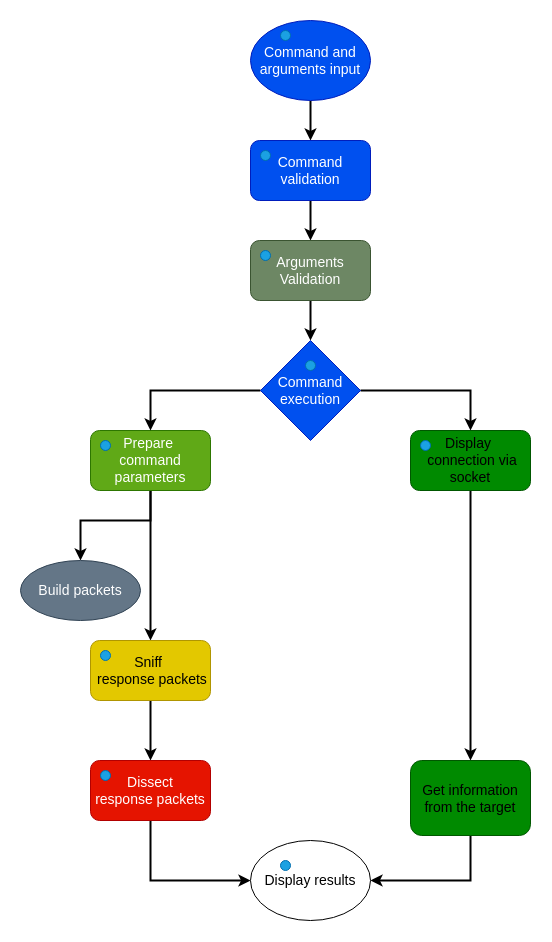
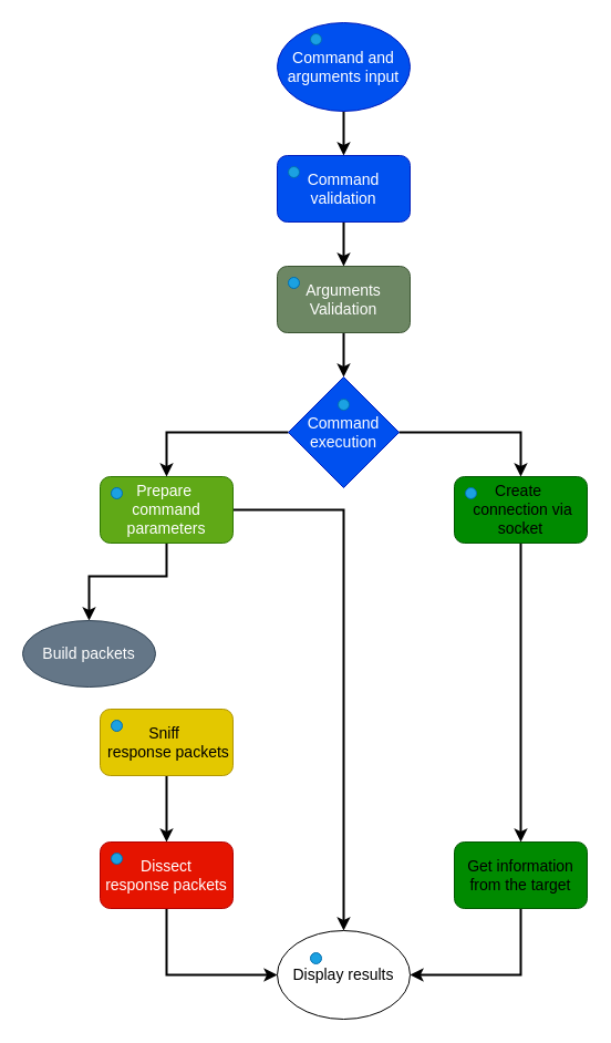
  <mxCell id="0" />
  <mxCell id="1" parent="0" />
  <mxCell id="2" value="" style="edgeStyle=orthogonalEdgeStyle;rounded=0;orthogonalLoop=1;jettySize=auto;html=1;fontSize=14;labelBorderColor=default;strokeWidth=2;strokeColor=light-dark(#000000,#999999);" edge="1" parent="1" source="3" target="5"><mxGeometry relative="1" as="geometry" /></mxCell>
  <mxCell id="3" value="Command and arguments input" style="ellipse;whiteSpace=wrap;html=1;fontSize=14;fillColor=#0050ef;fontColor=light-dark(#FFFFFF,#FFFFFF);strokeColor=#001DBC;gradientColor=none;shadow=0;labelBackgroundColor=none;labelBorderColor=none;textShadow=0;" vertex="1" parent="1"><mxGeometry x="250" y="20" width="120" height="80" as="geometry" /></mxCell>
  <mxCell id="4" value="" style="edgeStyle=orthogonalEdgeStyle;rounded=0;orthogonalLoop=1;jettySize=auto;html=1;fontSize=14;strokeWidth=2;strokeColor=light-dark(#000000,#999999);" edge="1" parent="1" source="5" target="7"><mxGeometry relative="1" as="geometry" /></mxCell>
  <mxCell id="5" value="Command validation" style="rounded=1;whiteSpace=wrap;html=1;fontSize=14;fillColor=#0050ef;fontColor=light-dark(#FFFFFF,#FFFFFF);strokeColor=#001DBC;" vertex="1" parent="1"><mxGeometry x="250" y="140" width="120" height="60" as="geometry" /></mxCell>
  <mxCell id="6" value="" style="edgeStyle=orthogonalEdgeStyle;rounded=0;orthogonalLoop=1;jettySize=auto;html=1;fontSize=14;strokeWidth=2;strokeColor=light-dark(#000000,#999999);" edge="1" parent="1" source="7" target="13"><mxGeometry relative="1" as="geometry" /></mxCell>
  <mxCell id="7" value="Arguments Validation" style="rounded=1;whiteSpace=wrap;html=1;fontSize=14;fillColor=#6d8764;fontColor=light-dark(#FFFFFF,#FFFFFF);strokeColor=#3A5431;" vertex="1" parent="1"><mxGeometry x="250" y="240" width="120" height="60" as="geometry" /></mxCell>
- <mxCell id="8" style="edgeStyle=orthogonalEdgeStyle;rounded=0;orthogonalLoop=1;jettySize=auto;html=1;entryX=0.5;entryY=0;entryDx=0;entryDy=0;fontSize=14;strokeWidth=2;strokeColor=light-dark(#000000,#999999);" edge="1" parent="1" source="10" target="18"><mxGeometry relative="1" as="geometry" /></mxCell>
+ <mxCell id="8" style="edgeStyle=orthogonalEdgeStyle;rounded=0;orthogonalLoop=1;jettySize=auto;html=1;fontSize=14;strokeWidth=2;strokeColor=light-dark(#000000,#999999);" edge="1" parent="1" source="10" target="14"><mxGeometry relative="1" as="geometry" /></mxCell>
  <mxCell id="9" style="edgeStyle=orthogonalEdgeStyle;rounded=0;orthogonalLoop=1;jettySize=auto;html=1;entryX=0.5;entryY=0;entryDx=0;entryDy=0;fontSize=14;strokeWidth=2;strokeColor=light-dark(#000000,#999999);" edge="1" parent="1" source="10" target="19"><mxGeometry relative="1" as="geometry"><Array as="points"><mxPoint x="150" y="520" /><mxPoint x="80" y="520" /></Array></mxGeometry></mxCell>
  <mxCell id="10" value="Prepare&amp;nbsp; command parameters" style="rounded=1;whiteSpace=wrap;html=1;fontSize=14;fillColor=#60a917;strokeColor=#2D7600;fontColor=light-dark(#FFFFFF,#FFFFFF);" vertex="1" parent="1"><mxGeometry x="90" y="430" width="120" height="60" as="geometry" /></mxCell>
  <mxCell id="11" style="edgeStyle=orthogonalEdgeStyle;rounded=0;orthogonalLoop=1;jettySize=auto;html=1;entryX=0.5;entryY=0;entryDx=0;entryDy=0;fontSize=14;strokeColor=light-dark(#000000,#999999);strokeWidth=2;" edge="1" parent="1" source="13" target="16"><mxGeometry relative="1" as="geometry" /></mxCell>
  <mxCell id="12" style="edgeStyle=orthogonalEdgeStyle;rounded=0;orthogonalLoop=1;jettySize=auto;html=1;entryX=0.5;entryY=0;entryDx=0;entryDy=0;fontSize=14;strokeWidth=2;strokeColor=light-dark(#000000,#999999);" edge="1" parent="1" source="13" target="10"><mxGeometry relative="1" as="geometry" /></mxCell>
  <mxCell id="13" value="Command execution" style="rhombus;whiteSpace=wrap;html=1;fontSize=14;fontColor=light-dark(#FFFFFF,#FFFFFF);fillColor=#0050ef;strokeColor=#001DBC;" vertex="1" parent="1"><mxGeometry x="260" y="340" width="100" height="100" as="geometry" /></mxCell>
  <mxCell id="14" value="Display results" style="ellipse;whiteSpace=wrap;html=1;fontSize=14;" vertex="1" parent="1"><mxGeometry x="250" y="840" width="120" height="80" as="geometry" /></mxCell>
  <mxCell id="15" style="edgeStyle=orthogonalEdgeStyle;rounded=0;orthogonalLoop=1;jettySize=auto;html=1;entryX=0.5;entryY=0;entryDx=0;entryDy=0;fontSize=14;strokeWidth=2;strokeColor=light-dark(#000000,#999999);" edge="1" parent="1" source="16" target="23"><mxGeometry relative="1" as="geometry" /></mxCell>
- <mxCell id="16" value="Display&amp;nbsp; &amp;nbsp;connection via socket" style="rounded=1;whiteSpace=wrap;html=1;fontSize=14;fillColor=#008a00;fontColor=default;strokeColor=#005700;" vertex="1" parent="1"><mxGeometry x="410" y="430" width="120" height="60" as="geometry" /></mxCell>
+ <mxCell id="16" value="Create&amp;nbsp; &amp;nbsp;connection via socket" style="rounded=1;whiteSpace=wrap;html=1;fontSize=14;fillColor=#008a00;fontColor=default;strokeColor=#005700;" vertex="1" parent="1"><mxGeometry x="410" y="430" width="120" height="60" as="geometry" /></mxCell>
  <mxCell id="17" style="edgeStyle=orthogonalEdgeStyle;rounded=0;orthogonalLoop=1;jettySize=auto;html=1;entryX=0.5;entryY=0;entryDx=0;entryDy=0;fontSize=14;strokeColor=light-dark(#000000,#999999);strokeWidth=2;" edge="1" parent="1" source="18" target="21"><mxGeometry relative="1" as="geometry" /></mxCell>
  <mxCell id="18" value="&amp;nbsp; &amp;nbsp; &amp;nbsp; Sniff&amp;nbsp; &amp;nbsp; &amp;nbsp; &amp;nbsp; &amp;nbsp;response packets" style="rounded=1;whiteSpace=wrap;html=1;fontSize=14;fillColor=#e3c800;fontColor=#000000;strokeColor=#B09500;" vertex="1" parent="1"><mxGeometry x="90" y="640" width="120" height="60" as="geometry" /></mxCell>
  <mxCell id="19" value="Build packets" style="ellipse;whiteSpace=wrap;html=1;fontSize=14;fillColor=#647687;fontColor=light-dark(#FFFFFF,#FFFFFF);strokeColor=#314354;" vertex="1" parent="1"><mxGeometry x="20" y="560" width="120" height="60" as="geometry" /></mxCell>
  <mxCell id="20" style="edgeStyle=orthogonalEdgeStyle;rounded=0;orthogonalLoop=1;jettySize=auto;html=1;entryX=0;entryY=0.5;entryDx=0;entryDy=0;fontSize=14;strokeWidth=2;strokeColor=light-dark(#000000,#999999);" edge="1" parent="1" source="21" target="14"><mxGeometry relative="1" as="geometry"><Array as="points"><mxPoint x="150" y="880" /></Array></mxGeometry></mxCell>
  <mxCell id="21" value="&amp;nbsp; &amp;nbsp;Dissect&amp;nbsp; &amp;nbsp; response packets" style="rounded=1;whiteSpace=wrap;html=1;fontSize=14;fillColor=light-dark(#E51400,#CC0000);fontColor=light-dark(#FFFFFF,#FFFFFF);strokeColor=#B20000;" vertex="1" parent="1"><mxGeometry x="90" y="760" width="120" height="60" as="geometry" /></mxCell>
  <mxCell id="22" style="edgeStyle=orthogonalEdgeStyle;rounded=0;orthogonalLoop=1;jettySize=auto;html=1;entryX=1;entryY=0.5;entryDx=0;entryDy=0;fontSize=14;strokeWidth=2;strokeColor=light-dark(#000000,#999999);" edge="1" parent="1" source="23" target="14"><mxGeometry relative="1" as="geometry"><Array as="points"><mxPoint x="470" y="880" /></Array></mxGeometry></mxCell>
- <mxCell id="23" value="Get information from the target" style="rounded=1;whiteSpace=wrap;html=1;fontSize=14;fillColor=#008a00;fontColor=default;strokeColor=#005700;" vertex="1" parent="1"><mxGeometry x="410" y="760" width="120" height="75" as="geometry" /></mxCell>
+ <mxCell id="23" value="Get information from the target" style="rounded=1;whiteSpace=wrap;html=1;fontSize=14;fillColor=#008a00;fontColor=default;strokeColor=#005700;" vertex="1" parent="1"><mxGeometry x="410" y="760" width="120" height="60" as="geometry" /></mxCell>
  <mxCell id="24" value="" style="ellipse;whiteSpace=wrap;html=1;aspect=fixed;fillColor=light-dark(#1BA1E2,#0000FF);fontColor=#ffffff;strokeColor=#006EAF;" vertex="1" parent="1"><mxGeometry x="280" y="30" width="10" height="10" as="geometry" /></mxCell>
  <mxCell id="25" value="" style="ellipse;whiteSpace=wrap;html=1;aspect=fixed;fillColor=light-dark(#1BA1E2,#0000FF);fontColor=#ffffff;strokeColor=#006EAF;" vertex="1" parent="1"><mxGeometry x="260" y="150" width="10" height="10" as="geometry" /></mxCell>
  <mxCell id="26" value="" style="ellipse;whiteSpace=wrap;html=1;aspect=fixed;fillColor=light-dark(#1BA1E2,#0000FF);fontColor=#ffffff;strokeColor=#006EAF;" vertex="1" parent="1"><mxGeometry x="260" y="250" width="10" height="10" as="geometry" /></mxCell>
  <mxCell id="27" value="" style="ellipse;whiteSpace=wrap;html=1;aspect=fixed;fillColor=light-dark(#1BA1E2,#0000FF);fontColor=#ffffff;strokeColor=#006EAF;" vertex="1" parent="1"><mxGeometry x="305" y="360" width="10" height="10" as="geometry" /></mxCell>
  <mxCell id="28" value="" style="ellipse;whiteSpace=wrap;html=1;aspect=fixed;fillColor=light-dark(#1BA1E2,#0000FF);fontColor=#ffffff;strokeColor=#006EAF;" vertex="1" parent="1"><mxGeometry x="100" y="440" width="10" height="10" as="geometry" /></mxCell>
  <mxCell id="29" value="" style="ellipse;whiteSpace=wrap;html=1;aspect=fixed;fillColor=light-dark(#1BA1E2,#0000FF);fontColor=#ffffff;strokeColor=#006EAF;" vertex="1" parent="1"><mxGeometry x="420" y="440" width="10" height="10" as="geometry" /></mxCell>
  <mxCell id="30" value="" style="ellipse;whiteSpace=wrap;html=1;aspect=fixed;fillColor=light-dark(#1BA1E2,#0000FF);fontColor=#ffffff;strokeColor=#006EAF;" vertex="1" parent="1"><mxGeometry x="100" y="650" width="10" height="10" as="geometry" /></mxCell>
  <mxCell id="31" value="" style="ellipse;whiteSpace=wrap;html=1;aspect=fixed;fillColor=light-dark(#1BA1E2,#0000FF);fontColor=#ffffff;strokeColor=#006EAF;" vertex="1" parent="1"><mxGeometry x="100" y="770" width="10" height="10" as="geometry" /></mxCell>
  <mxCell id="32" value="" style="ellipse;whiteSpace=wrap;html=1;aspect=fixed;fillColor=light-dark(#1BA1E2,#0000FF);fontColor=#ffffff;strokeColor=#006EAF;" vertex="1" parent="1"><mxGeometry x="280" y="860" width="10" height="10" as="geometry" /></mxCell>
